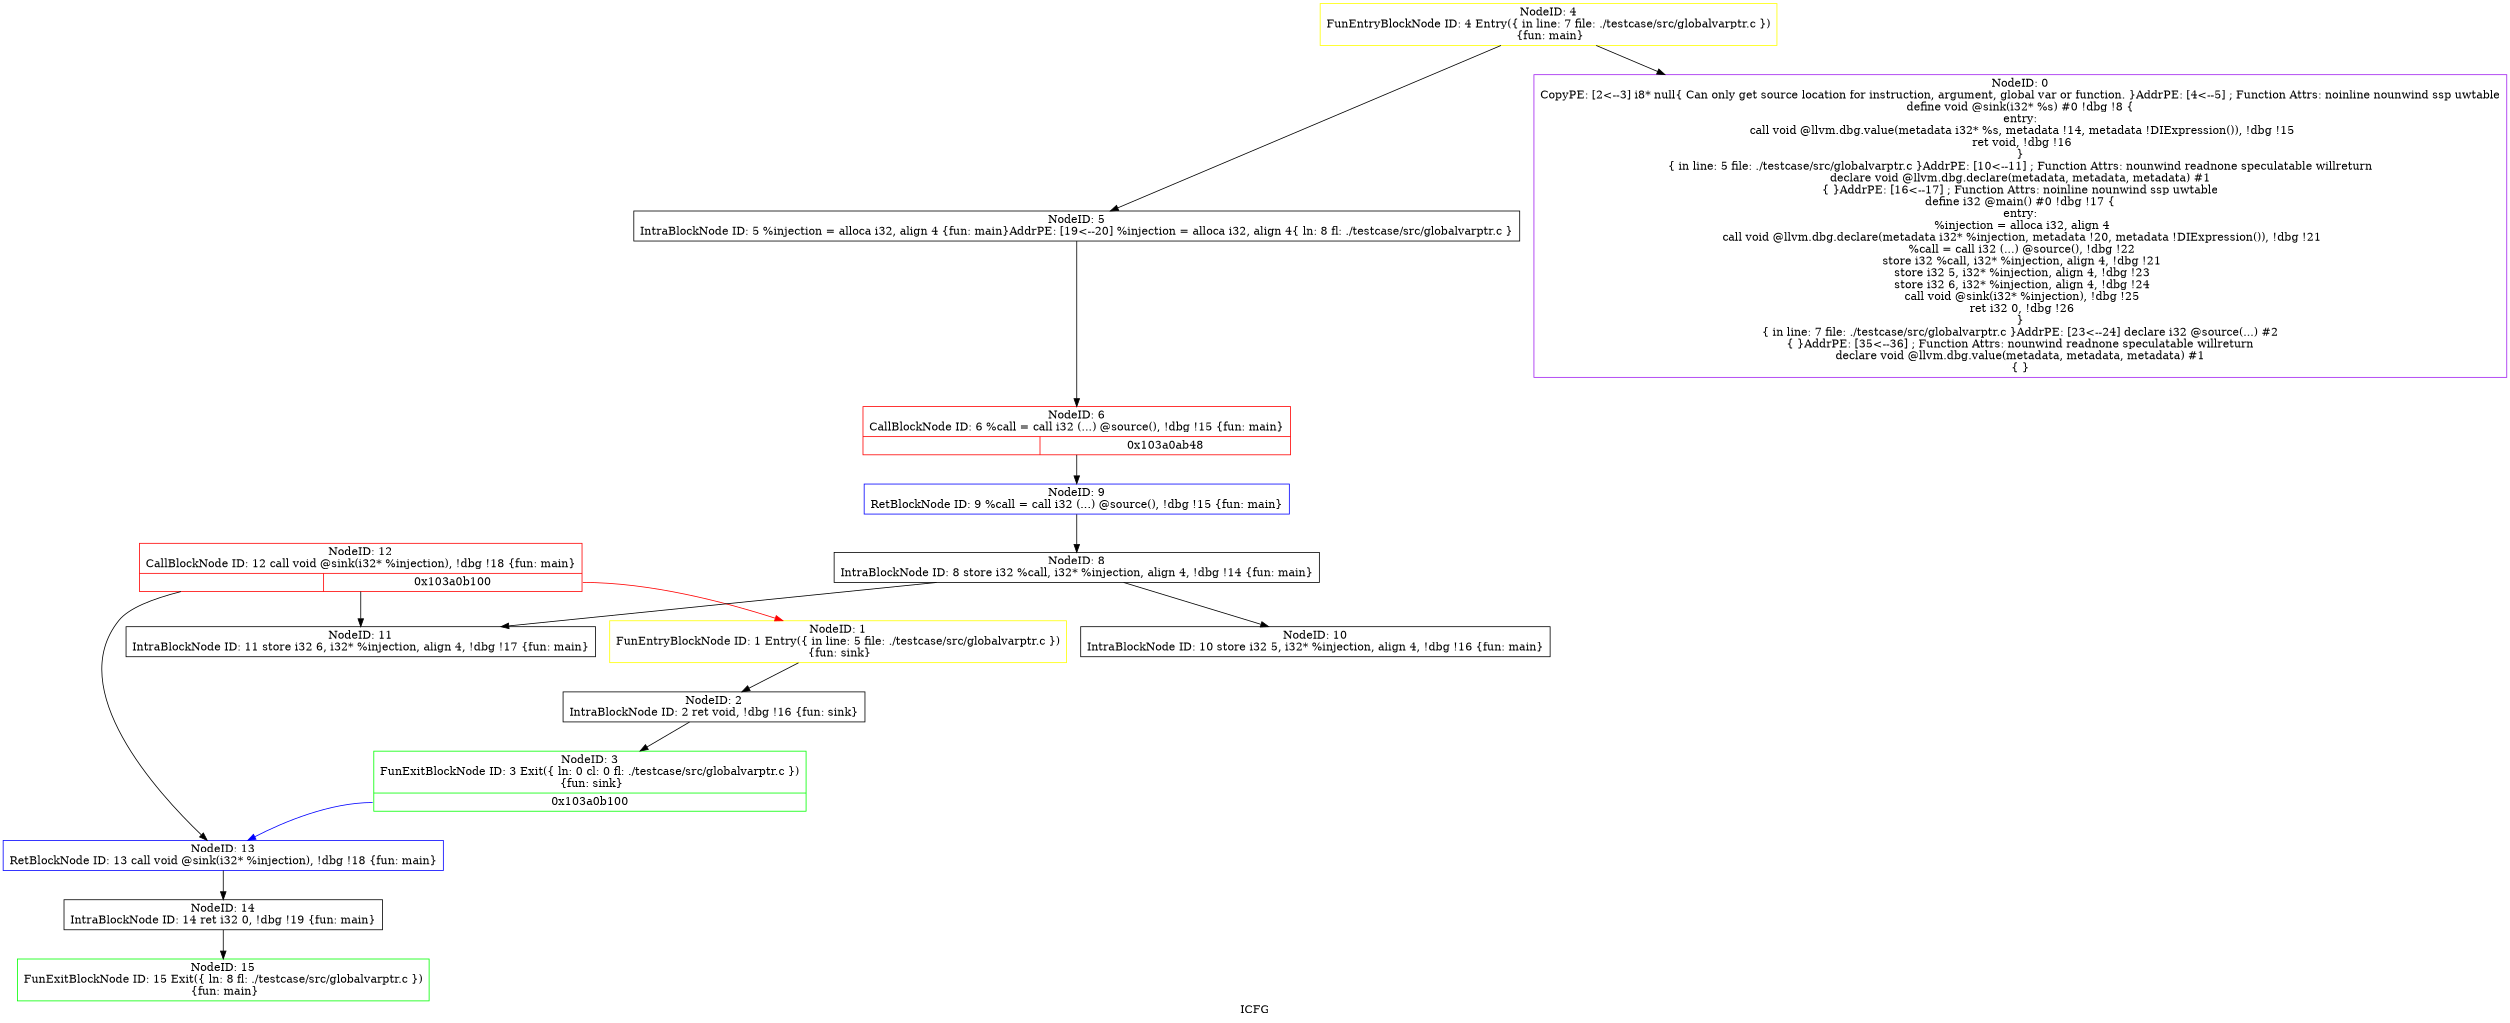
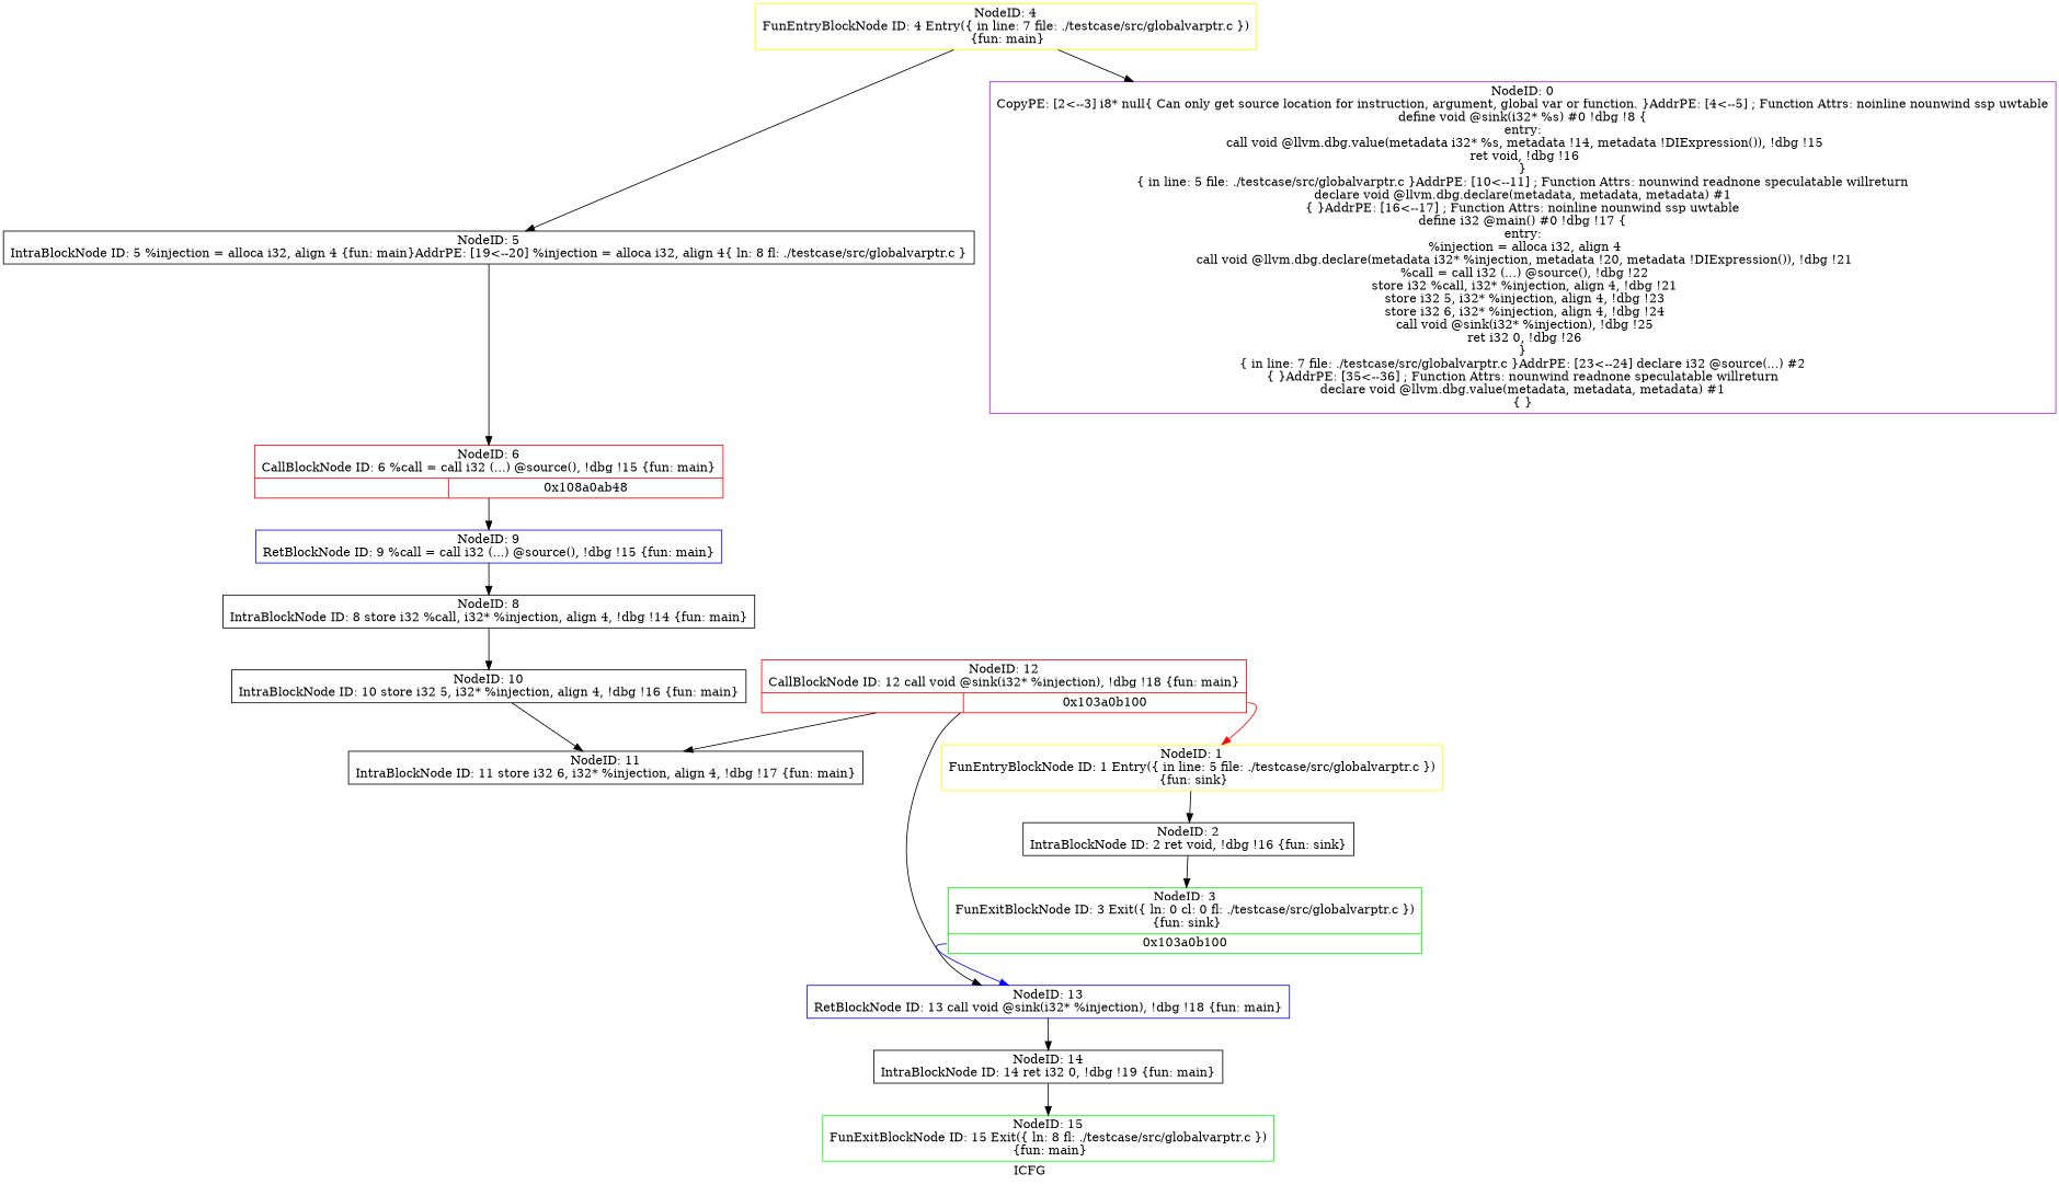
  digraph {
    label=ICFG
    node [color=black shape=record]
    edge [style=solid]
    n1 [color=green label="{NodeID: 15\nFunExitBlockNode ID: 15 Exit(\{ ln: 8 fl: ./testcase/src/globalvarptr.c \})\n \{fun: main\}}"]
    n2 [label="{NodeID: 14\nIntraBlockNode ID: 14   ret i32 0, !dbg !19 \{fun: main\}}"]
    n3 [color=blue label="{NodeID: 13\nRetBlockNode ID: 13   call void @sink(i32* %injection), !dbg !18 \{fun: main\}}"]
    n4 [color=red label="{NodeID: 12\nCallBlockNode ID: 12   call void @sink(i32* %injection), !dbg !18 \{fun: main\}|{|<s1>0x103a0b100}}"]
    n5 [color=yellow label="{NodeID: 1\nFunEntryBlockNode ID: 1 Entry(\{ in line: 5 file: ./testcase/src/globalvarptr.c \})\n \{fun: sink\}}"]
    n6 [label="{NodeID: 11\nIntraBlockNode ID: 11   store i32 6, i32* %injection, align 4, !dbg !17 \{fun: main\}}"]
    n7 [label="{NodeID: 2\nIntraBlockNode ID: 2   ret void, !dbg !16 \{fun: sink\}}"]
    n8 [color=green label="{NodeID: 3\nFunExitBlockNode ID: 3 Exit(\{ ln: 0  cl: 0  fl: ./testcase/src/globalvarptr.c \})\n \{fun: sink\}|{<s0>0x103a0b100}}"]
    n9 [label="{NodeID: 10\nIntraBlockNode ID: 10   store i32 5, i32* %injection, align 4, !dbg !16 \{fun: main\}}"]
    n10 [color=blue label="{NodeID: 9\nRetBlockNode ID: 9   %call = call i32 (...) @source(), !dbg !15 \{fun: main\}}"]
    n11 [label="{NodeID: 8\nIntraBlockNode ID: 8   store i32 %call, i32* %injection, align 4, !dbg !14 \{fun: main\}}"]
-   n12 [color=red label="{NodeID: 6\nCallBlockNode ID: 6   %call = call i32 (...) @source(), !dbg !15 \{fun: main\}|{|<s1>0x103a0ab48}}"]
+   n12 [color=red label="{NodeID: 6\nCallBlockNode ID: 6   %call = call i32 (...) @source(), !dbg !15 \{fun: main\}|{|<s1>0x108a0ab48}}"]
    n13 [label="{NodeID: 5\nIntraBlockNode ID: 5   %injection = alloca i32, align 4 \{fun: main\}AddrPE: [19\<--20]    %injection = alloca i32, align 4\{ ln: 8 fl: ./testcase/src/globalvarptr.c \}}"]
    n14 [color=yellow label="{NodeID: 4\nFunEntryBlockNode ID: 4 Entry(\{ in line: 7 file: ./testcase/src/globalvarptr.c \})\n \{fun: main\}}"]
    n15 [color=purple label="{NodeID: 0\nCopyPE: [2\<--3]  i8* null\{ Can only get source location for instruction, argument, global var or function. \}AddrPE: [4\<--5]  ; Function Attrs: noinline nounwind ssp uwtable\ndefine void @sink(i32* %s) #0 !dbg !8 \{\nentry:\n  call void @llvm.dbg.value(metadata i32* %s, metadata !14, metadata !DIExpression()), !dbg !15\n  ret void, !dbg !16\n\}\n\{ in line: 5 file: ./testcase/src/globalvarptr.c \}AddrPE: [10\<--11]  ; Function Attrs: nounwind readnone speculatable willreturn\ndeclare void @llvm.dbg.declare(metadata, metadata, metadata) #1\n\{  \}AddrPE: [16\<--17]  ; Function Attrs: noinline nounwind ssp uwtable\ndefine i32 @main() #0 !dbg !17 \{\nentry:\n  %injection = alloca i32, align 4\n  call void @llvm.dbg.declare(metadata i32* %injection, metadata !20, metadata !DIExpression()), !dbg !21\n  %call = call i32 (...) @source(), !dbg !22\n  store i32 %call, i32* %injection, align 4, !dbg !21\n  store i32 5, i32* %injection, align 4, !dbg !23\n  store i32 6, i32* %injection, align 4, !dbg !24\n  call void @sink(i32* %injection), !dbg !25\n  ret i32 0, !dbg !26\n\}\n\{ in line: 7 file: ./testcase/src/globalvarptr.c \}AddrPE: [23\<--24]  declare i32 @source(...) #2\n\{  \}AddrPE: [35\<--36]  ; Function Attrs: nounwind readnone speculatable willreturn\ndeclare void @llvm.dbg.value(metadata, metadata, metadata) #1\n\{  \}}"]
    n2 -> n1
    n3 -> n2
    n4 -> n3
    n4 -> n5 [color=red tailport=s1]
    n4 -> n6
    n5 -> n7
    n7 -> n8
    n8 -> n3 [color=blue tailport=s0]
-   n11 -> n6
+   n9 -> n6
    n10 -> n11
    n11 -> n9
    n12 -> n10
    n13 -> n12
    n14 -> n13
    n14 -> n15
  }
